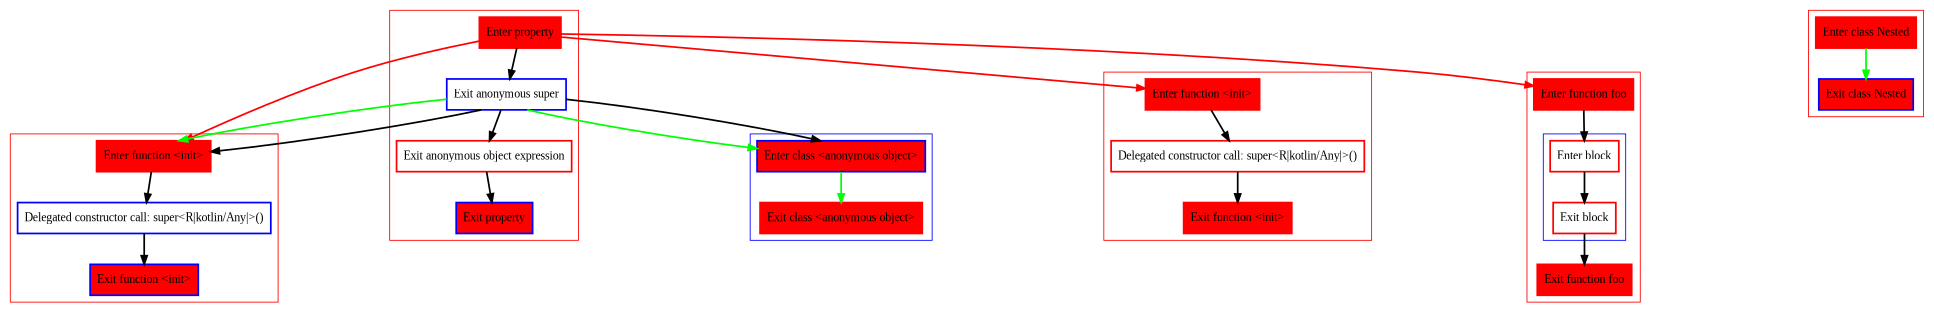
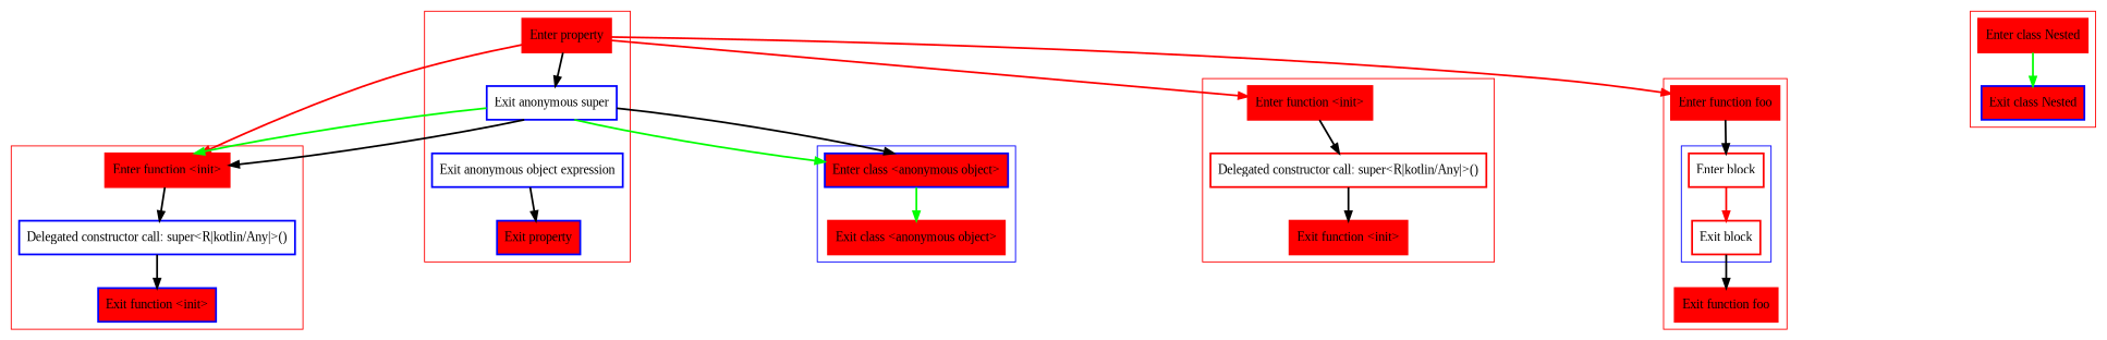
  digraph {
    fontname="Liberation Serif"
    nodesep=3
    node [color=red fillcolor=red fontname="Liberation Serif" penwidth=2 shape=box style=filled]
    edge [fontname="Liberation Serif" penwidth=2 style=bold]
    n1 [label="Enter function <init>"]
    n2 [color=blue label="Delegated constructor call: super<R|kotlin/Any|>()" fillcolor="" style=""]
    n3 [color=blue label="Exit function <init>"]
    n4 [label="Enter function <init>"]
    n5 [label="Delegated constructor call: super<R|kotlin/Any|>()" fillcolor="" style=""]
    n6 [label="Exit function <init>"]
    n7 [label="Enter block" fillcolor="" style=""]
    n8 [label="Exit block" fillcolor="" style=""]
    n9 [label="Enter function foo"]
    n10 [label="Exit function foo"]
    n11 [label="Enter class Nested"]
    n12 [color=blue label="Exit class Nested"]
    n13 [label="Enter property"]
    n14 [color=blue label="Exit anonymous super" fillcolor="" style=""]
-   n15 [label="Exit anonymous object expression" fillcolor="" style=""]
+   n15 [color=blue label="Exit anonymous object expression" fillcolor="" style=""]
    n16 [color=blue label="Exit property"]
    n17 [color=blue label="Enter class <anonymous object>"]
    n18 [label="Exit class <anonymous object>"]
    subgraph cluster_1 {
      color=red
      n1
      n2
      n3
    }
    subgraph cluster_2 {
      color=red
      n4
      n5
      n6
    }
    subgraph cluster_3 {
      color=red
      n9
      n10
      subgraph cluster_4 {
        color=blue
        n7
        n8
      }
    }
    subgraph cluster_5 {
      color=red
      n11
      n12
    }
    subgraph cluster_6 {
      color=red
      n13
      n14
      n15
      n16
    }
    subgraph cluster_7 {
      color=blue
      n17
      n18
    }
    n1 -> n2 [style=solid]
    n2 -> n3 [style=solid]
    n4 -> n5
    n5 -> n6
-   n7 -> n8
+   n7 -> n8 [color=red]
    n8 -> n10
    n9 -> n7
    n11 -> n12 [color=green style=solid]
    n13 -> n1 [color=red style=solid]
    n13 -> n4 [color=red style=solid]
    n13 -> n9 [color=red style=solid]
    n13 -> n14
    n14 -> n1 [color=green style=solid]
    n14 -> n1
-   n14 -> n15 [style=solid]
    n14 -> n17 [color=green style=solid]
    n14 -> n17
    n15 -> n16
    n17 -> n18 [color=green]
  }
